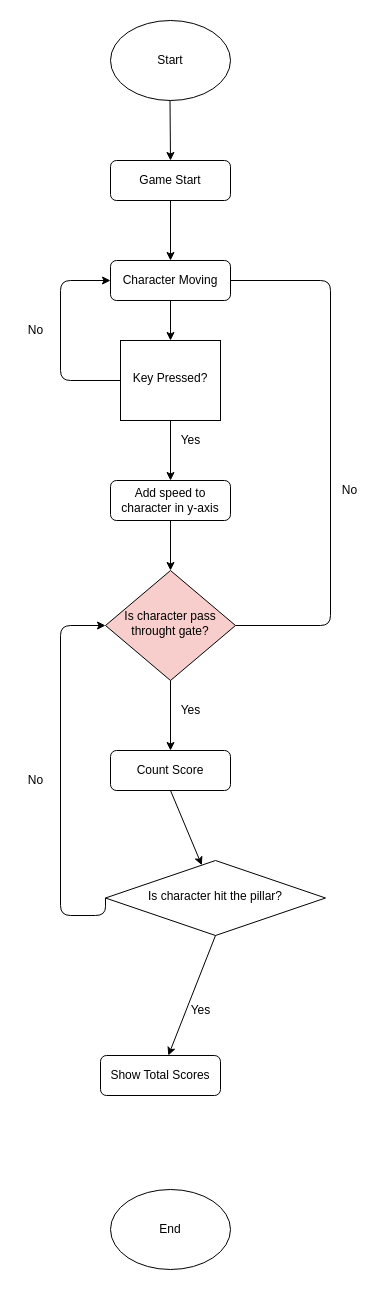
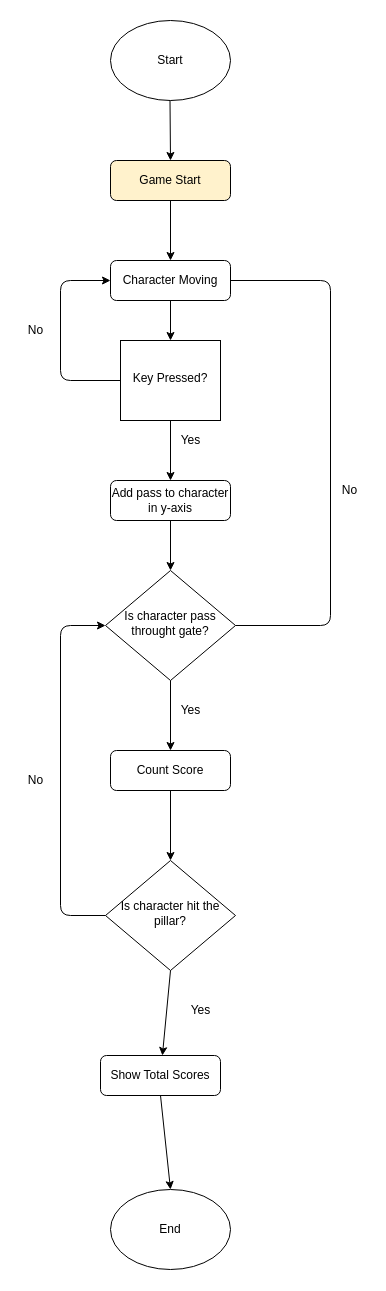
  <mxCell id="0" />
  <mxCell id="1" parent="0" />
- <mxCell id="2" value="Game Start" style="rounded=1;whiteSpace=wrap;html=1;fontSize=12;glass=0;strokeWidth=1;shadow=0;" parent="1" vertex="1"><mxGeometry x="110" y="160" width="120" height="40" as="geometry" /></mxCell>
+ <mxCell id="2" value="Game Start" style="rounded=1;whiteSpace=wrap;html=1;fontSize=12;glass=0;strokeWidth=1;shadow=0;fillColor=#fff2cc;" parent="1" vertex="1"><mxGeometry x="110" y="160" width="120" height="40" as="geometry" /></mxCell>
  <mxCell id="3" style="edgeStyle=orthogonalEdgeStyle;rounded=0;orthogonalLoop=1;jettySize=auto;html=1;exitX=0.5;exitY=1;exitDx=0;exitDy=0;entryX=0.5;entryY=0;entryDx=0;entryDy=0;" edge="1" parent="1" source="4" target="5"><mxGeometry relative="1" as="geometry" /></mxCell>
  <mxCell id="4" value="Character Moving" style="rounded=1;whiteSpace=wrap;html=1;fontSize=12;glass=0;strokeWidth=1;shadow=0;" parent="1" vertex="1"><mxGeometry x="110" y="260" width="120" height="40" as="geometry" /></mxCell>
  <mxCell id="5" value="Key Pressed?" style="whiteSpace=wrap;html=1;shadow=0;fontFamily=Helvetica;fontSize=12;align=center;strokeWidth=1;spacing=6;spacingTop=-4;rounded=0;" parent="1" vertex="1"><mxGeometry x="120" y="340" width="100" height="80" as="geometry" /></mxCell>
- <mxCell id="6" value="Add speed to character in y-axis" style="rounded=1;whiteSpace=wrap;html=1;fontSize=12;glass=0;strokeWidth=1;shadow=0;" parent="1" vertex="1"><mxGeometry x="110" y="480" width="120" height="40" as="geometry" /></mxCell>
+ <mxCell id="6" value="Add pass to character in y-axis" style="rounded=1;whiteSpace=wrap;html=1;fontSize=12;glass=0;strokeWidth=1;shadow=0;" parent="1" vertex="1"><mxGeometry x="110" y="480" width="120" height="40" as="geometry" /></mxCell>
  <mxCell id="7" value="Start" style="ellipse;whiteSpace=wrap;html=1;" vertex="1" parent="1"><mxGeometry x="110" y="20" width="120" height="80" as="geometry" /></mxCell>
  <mxCell id="8" value="End" style="ellipse;whiteSpace=wrap;html=1;" vertex="1" parent="1"><mxGeometry x="110" y="1189" width="120" height="80" as="geometry" /></mxCell>
  <mxCell id="9" value="" style="endArrow=classic;html=1;" edge="1" parent="1"><mxGeometry width="50" height="50" relative="1" as="geometry"><mxPoint x="169.5" as="sourcePoint" y="100" /><mxPoint x="170" y="160" as="targetPoint" /></mxGeometry></mxCell>
- <mxCell id="10" value="Is character pass throught gate?" style="rhombus;whiteSpace=wrap;html=1;shadow=0;fontFamily=Helvetica;fontSize=12;align=center;strokeWidth=1;spacing=6;spacingTop=-4;fillColor=#f8cecc;" vertex="1" parent="1"><mxGeometry x="105" y="570" width="130" height="110" as="geometry" /></mxCell>
+ <mxCell id="10" value="Is character pass throught gate?" style="rhombus;whiteSpace=wrap;html=1;shadow=0;fontFamily=Helvetica;fontSize=12;align=center;strokeWidth=1;spacing=6;spacingTop=-4;" vertex="1" parent="1"><mxGeometry x="105" y="570" width="130" height="110" as="geometry" /></mxCell>
  <mxCell id="11" value="" style="endArrow=classic;html=1;entryX=0.5;entryY=0;entryDx=0;entryDy=0;exitX=0.5;exitY=1;exitDx=0;exitDy=0;" edge="1" parent="1" source="6" target="10"><mxGeometry width="50" height="50" relative="1" as="geometry"><mxPoint x="100" y="590" as="sourcePoint" /><mxPoint x="150" y="540" as="targetPoint" /></mxGeometry></mxCell>
  <mxCell id="12" value="Yes" style="text;html=1;align=center;verticalAlign=middle;resizable=0;points=[];autosize=1;" vertex="1" parent="1"><mxGeometry x="170" y="700" width="40" height="20" as="geometry" /></mxCell>
  <mxCell id="13" value="" style="endArrow=classic;html=1;exitX=0.5;exitY=1;exitDx=0;exitDy=0;" edge="1" parent="1" source="10"><mxGeometry width="50" height="50" relative="1" as="geometry"><mxPoint x="180" y="680" as="sourcePoint" /><mxPoint x="170" y="750" as="targetPoint" /></mxGeometry></mxCell>
  <mxCell id="14" value="Show Total Scores" style="rounded=1;whiteSpace=wrap;html=1;fontSize=12;glass=0;strokeWidth=1;shadow=0;" vertex="1" parent="1"><mxGeometry x="100" y="1055" width="120" height="40" as="geometry" /></mxCell>
- <mxCell id="15" value="Is character hit the pillar?" style="rhombus;whiteSpace=wrap;html=1;shadow=0;fontFamily=Helvetica;fontSize=12;align=center;strokeWidth=1;spacing=6;spacingTop=-4;" vertex="1" parent="1"><mxGeometry x="105" y="860" width="220" height="75" as="geometry" /></mxCell>
+ <mxCell id="15" value="Is character hit the pillar?" style="rhombus;whiteSpace=wrap;html=1;shadow=0;fontFamily=Helvetica;fontSize=12;align=center;strokeWidth=1;spacing=6;spacingTop=-4;" vertex="1" parent="1"><mxGeometry x="105" y="860" width="130" height="110" as="geometry" /></mxCell>
  <mxCell id="16" value="" style="edgeStyle=segmentEdgeStyle;endArrow=none;html=1;entryX=1;entryY=0.5;entryDx=0;entryDy=0;exitX=1;exitY=0.5;exitDx=0;exitDy=0;" edge="1" parent="1" source="10" target="4"><mxGeometry width="50" height="50" relative="1" as="geometry"><mxPoint x="270" y="825" as="sourcePoint" /><mxPoint x="330" y="440" as="targetPoint" /><Array as="points"><mxPoint x="330" y="625" /><mxPoint x="330" y="280" /></Array></mxGeometry></mxCell>
  <mxCell id="17" value="No" style="text;html=1;align=center;verticalAlign=middle;resizable=0;points=[];autosize=1;" vertex="1" parent="1"><mxGeometry x="334" y="480" width="30" height="20" as="geometry" /></mxCell>
  <mxCell id="18" value="Count Score" style="rounded=1;whiteSpace=wrap;html=1;fontSize=12;glass=0;strokeWidth=1;shadow=0;" vertex="1" parent="1"><mxGeometry x="110" y="750" width="120" height="40" as="geometry" /></mxCell>
  <mxCell id="19" value="" style="endArrow=classic;html=1;exitX=0.5;exitY=1;exitDx=0;exitDy=0;entryX=0.5;entryY=0;entryDx=0;entryDy=0;" edge="1" parent="1" source="2" target="4"><mxGeometry width="50" height="50" relative="1" as="geometry"><mxPoint x="140" y="300" as="sourcePoint" /><mxPoint x="190" y="250" as="targetPoint" /></mxGeometry></mxCell>
  <mxCell id="20" value="" style="edgeStyle=segmentEdgeStyle;endArrow=classic;html=1;exitX=0;exitY=0.5;exitDx=0;exitDy=0;entryX=0;entryY=0.5;entryDx=0;entryDy=0;" edge="1" parent="1" source="5" target="4"><mxGeometry width="50" height="50" relative="1" as="geometry"><mxPoint x="80" y="380" as="sourcePoint" /><mxPoint x="60" y="280" as="targetPoint" /><Array as="points"><mxPoint x="60" y="380" /><mxPoint x="60" y="280" /></Array></mxGeometry></mxCell>
  <mxCell id="21" value="Yes" style="text;html=1;align=center;verticalAlign=middle;resizable=0;points=[];autosize=1;" vertex="1" parent="1"><mxGeometry x="170" y="430" width="40" height="20" as="geometry" /></mxCell>
  <mxCell id="22" value="" style="endArrow=classic;html=1;exitX=0.5;exitY=1;exitDx=0;exitDy=0;entryX=0.5;entryY=0;entryDx=0;entryDy=0;" edge="1" parent="1" source="5" target="6"><mxGeometry width="50" height="50" relative="1" as="geometry"><mxPoint x="140" y="470" as="sourcePoint" /><mxPoint x="190" y="420" as="targetPoint" /></mxGeometry></mxCell>
  <mxCell id="23" value="No" style="text;html=1;align=center;verticalAlign=middle;resizable=0;points=[];autosize=1;" vertex="1" parent="1"><mxGeometry x="20" y="320" width="30" height="20" as="geometry" /></mxCell>
  <mxCell id="24" value="" style="endArrow=classic;html=1;exitX=0.5;exitY=1;exitDx=0;exitDy=0;" edge="1" parent="1" source="18" target="15"><mxGeometry width="50" height="50" relative="1" as="geometry"><mxPoint x="140" y="920" as="sourcePoint" /><mxPoint x="190" y="870" as="targetPoint" /></mxGeometry></mxCell>
  <mxCell id="25" value="" style="endArrow=classic;html=1;exitX=0.5;exitY=1;exitDx=0;exitDy=0;" edge="1" parent="1" source="15" target="14"><mxGeometry width="50" height="50" relative="1" as="geometry"><mxPoint x="190" y="1010" as="sourcePoint" /><mxPoint x="240" y="960" as="targetPoint" /></mxGeometry></mxCell>
  <mxCell id="26" value="Yes" style="text;html=1;align=center;verticalAlign=middle;resizable=0;points=[];autosize=1;" vertex="1" parent="1"><mxGeometry x="180" y="1000" width="40" height="20" as="geometry" /></mxCell>
  <mxCell id="27" value="" style="edgeStyle=segmentEdgeStyle;endArrow=classic;html=1;exitX=0;exitY=0.5;exitDx=0;exitDy=0;entryX=0;entryY=0.5;entryDx=0;entryDy=0;" edge="1" parent="1" source="15" target="10"><mxGeometry width="50" height="50" relative="1" as="geometry"><mxPoint x="30" y="890" as="sourcePoint" /><mxPoint x="30" y="790" as="targetPoint" /><Array as="points"><mxPoint x="60" y="915" /><mxPoint x="60" y="625" /></Array></mxGeometry></mxCell>
  <mxCell id="28" value="No" style="text;html=1;align=center;verticalAlign=middle;resizable=0;points=[];autosize=1;" vertex="1" parent="1"><mxGeometry x="20" y="770" width="30" height="20" as="geometry" /></mxCell>
+ <mxCell id="29" value="" style="endArrow=classic;html=1;exitX=0.5;exitY=1;exitDx=0;exitDy=0;entryX=0.5;entryY=0;entryDx=0;entryDy=0;" edge="1" parent="1" source="14" target="8"><mxGeometry width="50" height="50" relative="1" as="geometry"><mxPoint x="150" y="1220" as="sourcePoint" /><mxPoint x="200" y="1170" as="targetPoint" /></mxGeometry></mxCell>
